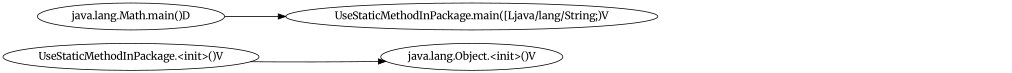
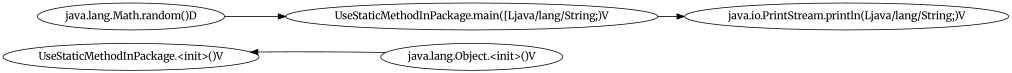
  digraph {
    fontname=Merriweather
    rankdir=LR
    node [fontname=Merriweather]
    edge [fontname=Merriweather]
    n1 [label="UseStaticMethodInPackage.<init>()V"]
    n2 [label="java.lang.Object.<init>()V"]
    n3 [label="UseStaticMethodInPackage.main([Ljava/lang/String;)V"]
-   n5 [label="java.lang.Math.main()D"]
-   n1 -> n2
+   n4 [label="java.io.PrintStream.println(Ljava/lang/String;)V"]
+   n5 [label="java.lang.Math.random()D"]
+   n2 -> n1
+   n3 -> n4
    n5 -> n3
  }
